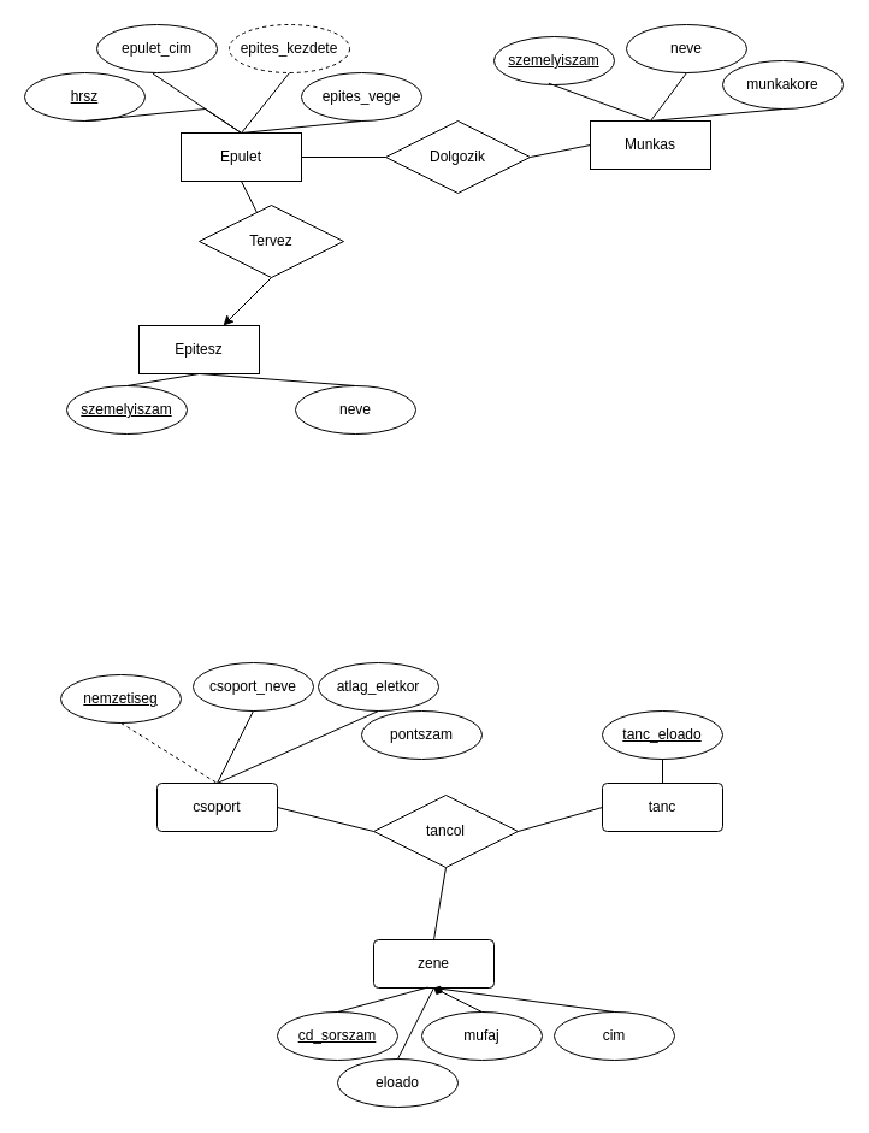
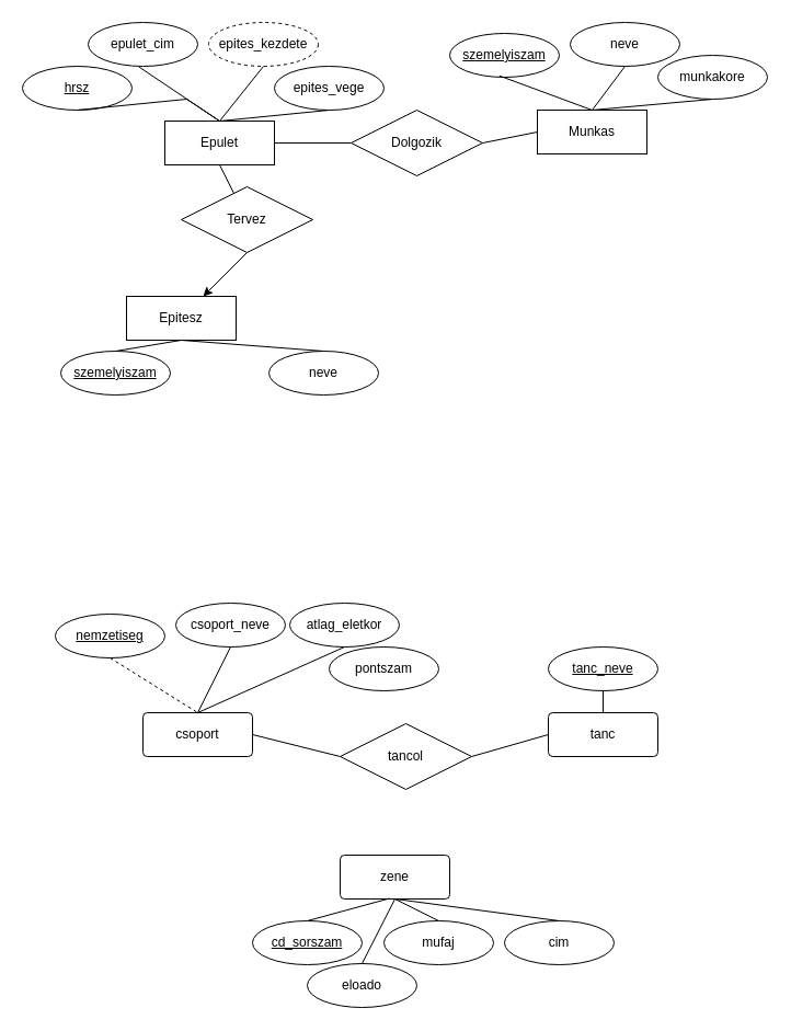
  <mxCell id="0" />
  <mxCell id="1" parent="0" />
  <mxCell id="2" value="Munkas" style="whiteSpace=wrap;html=1;align=center;" vertex="1" parent="1"><mxGeometry x="490" y="100" width="100" height="40" as="geometry" /></mxCell>
  <mxCell id="3" value="Epitesz" style="whiteSpace=wrap;html=1;align=center;" vertex="1" parent="1"><mxGeometry x="115" y="270" width="100" height="40" as="geometry" /></mxCell>
  <mxCell id="4" value="Epulet" style="whiteSpace=wrap;html=1;align=center;" vertex="1" parent="1"><mxGeometry x="150" y="110" width="100" height="40" as="geometry" /></mxCell>
  <mxCell id="5" value="hrsz" style="ellipse;whiteSpace=wrap;html=1;align=center;fontStyle=4;" vertex="1" parent="1"><mxGeometry x="20" y="60" width="100" height="40" as="geometry" /></mxCell>
  <mxCell id="6" value="epulet_cim" style="ellipse;whiteSpace=wrap;html=1;align=center;" vertex="1" parent="1"><mxGeometry x="80" y="20" width="100" height="40" as="geometry" /></mxCell>
  <mxCell id="7" value="" style="endArrow=none;html=1;rounded=0;exitX=0.5;exitY=1;exitDx=0;exitDy=0;entryX=0.5;entryY=0;entryDx=0;entryDy=0;" edge="1" parent="1" source="5" target="4"><mxGeometry relative="1" as="geometry"><mxPoint x="340" y="120" as="sourcePoint" /><mxPoint x="500" y="120" as="targetPoint" /><Array as="points"><mxPoint x="170" y="90" /></Array></mxGeometry></mxCell>
  <mxCell id="8" value="" style="endArrow=none;html=1;rounded=0;exitX=0.5;exitY=0;exitDx=0;exitDy=0;entryX=0.466;entryY=1.018;entryDx=0;entryDy=0;entryPerimeter=0;" edge="1" parent="1" source="4" target="6"><mxGeometry relative="1" as="geometry"><mxPoint x="340" y="120" as="sourcePoint" /><mxPoint x="500" y="120" as="targetPoint" /></mxGeometry></mxCell>
  <mxCell id="9" value="epites_kezdete" style="ellipse;whiteSpace=wrap;html=1;align=center;dashed=1;" vertex="1" parent="1"><mxGeometry x="190" y="20" width="100" height="40" as="geometry" /></mxCell>
  <mxCell id="10" value="epites_vege" style="ellipse;whiteSpace=wrap;html=1;align=center;" vertex="1" parent="1"><mxGeometry x="250" y="60" width="100" height="40" as="geometry" /></mxCell>
  <mxCell id="11" value="" style="endArrow=none;html=1;rounded=0;exitX=0.5;exitY=0;exitDx=0;exitDy=0;entryX=0.5;entryY=1;entryDx=0;entryDy=0;" edge="1" parent="1" source="4" target="9"><mxGeometry relative="1" as="geometry"><mxPoint x="270" y="120" as="sourcePoint" /><mxPoint x="430" y="120" as="targetPoint" /></mxGeometry></mxCell>
  <mxCell id="12" value="" style="endArrow=none;html=1;rounded=0;entryX=0.5;entryY=1;entryDx=0;entryDy=0;" edge="1" parent="1" target="10"><mxGeometry relative="1" as="geometry"><mxPoint x="200" y="110" as="sourcePoint" /><mxPoint x="250" y="70" as="targetPoint" /></mxGeometry></mxCell>
  <mxCell id="13" value="szemelyiszam" style="ellipse;whiteSpace=wrap;html=1;align=center;fontStyle=4;" vertex="1" parent="1"><mxGeometry x="410" y="30" width="100" height="40" as="geometry" /></mxCell>
  <mxCell id="14" value="" style="endArrow=none;html=1;rounded=0;exitX=0.454;exitY=0.968;exitDx=0;exitDy=0;exitPerimeter=0;entryX=0.5;entryY=0;entryDx=0;entryDy=0;" edge="1" parent="1" source="13" target="2"><mxGeometry relative="1" as="geometry"><mxPoint x="300" y="120" as="sourcePoint" /><mxPoint x="460" y="120" as="targetPoint" /></mxGeometry></mxCell>
  <mxCell id="15" value="neve" style="ellipse;whiteSpace=wrap;html=1;align=center;" vertex="1" parent="1"><mxGeometry x="520" y="20" width="100" height="40" as="geometry" /></mxCell>
  <mxCell id="16" value="munkakore" style="ellipse;whiteSpace=wrap;html=1;align=center;" vertex="1" parent="1"><mxGeometry x="600" y="50" width="100" height="40" as="geometry" /></mxCell>
  <mxCell id="17" value="" style="endArrow=none;html=1;rounded=0;exitX=0.5;exitY=1;exitDx=0;exitDy=0;entryX=0.5;entryY=0;entryDx=0;entryDy=0;" edge="1" parent="1" source="15" target="2"><mxGeometry relative="1" as="geometry"><mxPoint x="300" y="120" as="sourcePoint" /><mxPoint x="460" y="120" as="targetPoint" /></mxGeometry></mxCell>
  <mxCell id="18" value="" style="endArrow=none;html=1;rounded=0;exitX=0.5;exitY=1;exitDx=0;exitDy=0;" edge="1" parent="1" source="16"><mxGeometry relative="1" as="geometry"><mxPoint x="580" y="70" as="sourcePoint" /><mxPoint x="540" y="100" as="targetPoint" /></mxGeometry></mxCell>
  <mxCell id="19" value="szemelyiszam" style="ellipse;whiteSpace=wrap;html=1;align=center;fontStyle=4;" vertex="1" parent="1"><mxGeometry x="55" y="320" width="100" height="40" as="geometry" /></mxCell>
  <mxCell id="20" value="" style="endArrow=none;html=1;rounded=0;exitX=0.5;exitY=1;exitDx=0;exitDy=0;entryX=0.5;entryY=0;entryDx=0;entryDy=0;" edge="1" parent="1" source="3" target="19"><mxGeometry relative="1" as="geometry"><mxPoint x="300.4" y="118.72" as="sourcePoint" /><mxPoint x="385" y="150" as="targetPoint" /></mxGeometry></mxCell>
  <mxCell id="21" value="neve" style="ellipse;whiteSpace=wrap;html=1;align=center;" vertex="1" parent="1"><mxGeometry x="245" y="320" width="100" height="40" as="geometry" /></mxCell>
  <mxCell id="22" value="" style="endArrow=none;html=1;rounded=0;exitX=0.5;exitY=1;exitDx=0;exitDy=0;entryX=0.5;entryY=0;entryDx=0;entryDy=0;" edge="1" parent="1" source="3" target="21"><mxGeometry relative="1" as="geometry"><mxPoint x="135" y="160" as="sourcePoint" /><mxPoint x="295" y="160" as="targetPoint" /></mxGeometry></mxCell>
  <mxCell id="23" value="Dolgozik" style="shape=rhombus;perimeter=rhombusPerimeter;whiteSpace=wrap;html=1;align=center;" vertex="1" parent="1"><mxGeometry x="320" y="100" width="120" height="60" as="geometry" /></mxCell>
  <mxCell id="24" value="" style="endArrow=none;html=1;rounded=0;exitX=1;exitY=0.5;exitDx=0;exitDy=0;" edge="1" parent="1" source="4" target="23"><mxGeometry relative="1" as="geometry"><mxPoint x="300" y="40" as="sourcePoint" /><mxPoint x="460" y="40" as="targetPoint" /></mxGeometry></mxCell>
  <mxCell id="25" value="" style="endArrow=none;html=1;rounded=0;entryX=0;entryY=0.5;entryDx=0;entryDy=0;exitX=1;exitY=0.5;exitDx=0;exitDy=0;" edge="1" parent="1" source="23" target="2"><mxGeometry relative="1" as="geometry"><mxPoint x="290" y="40" as="sourcePoint" /><mxPoint x="450" y="40" as="targetPoint" /></mxGeometry></mxCell>
  <mxCell id="26" value="Tervez" style="shape=rhombus;perimeter=rhombusPerimeter;whiteSpace=wrap;html=1;align=center;" vertex="1" parent="1"><mxGeometry x="165" y="170" width="120" height="60" as="geometry" /></mxCell>
  <mxCell id="27" value="" style="endArrow=none;html=1;rounded=0;exitX=0.5;exitY=1;exitDx=0;exitDy=0;" edge="1" parent="1" source="4" target="26"><mxGeometry relative="1" as="geometry"><mxPoint x="220" y="160" as="sourcePoint" /><mxPoint x="380" y="160" as="targetPoint" /></mxGeometry></mxCell>
  <mxCell id="28" value="" style="endArrow=classic;html=1;rounded=0;exitX=0.5;exitY=1;exitDx=0;exitDy=0;" edge="1" parent="1" source="26" target="3"><mxGeometry width="50" height="50" relative="1" as="geometry"><mxPoint x="280" y="190" as="sourcePoint" /><mxPoint x="330" y="140" as="targetPoint" /></mxGeometry></mxCell>
  <mxCell id="29" value="csoport" style="rounded=1;arcSize=10;whiteSpace=wrap;html=1;align=center;" vertex="1" parent="1"><mxGeometry x="130" y="650" width="100" height="40" as="geometry" /></mxCell>
  <mxCell id="30" value="nemzetiseg" style="ellipse;whiteSpace=wrap;html=1;align=center;fontStyle=4;" vertex="1" parent="1"><mxGeometry x="50" y="560" width="100" height="40" as="geometry" /></mxCell>
  <mxCell id="31" value="csoport_neve" style="ellipse;whiteSpace=wrap;html=1;align=center;" vertex="1" parent="1"><mxGeometry x="160" y="550" width="100" height="40" as="geometry" /></mxCell>
  <mxCell id="32" value="atlag_eletkor" style="ellipse;whiteSpace=wrap;html=1;align=center;" vertex="1" parent="1"><mxGeometry x="264" y="550" width="100" height="40" as="geometry" /></mxCell>
  <mxCell id="33" value="pontszam" style="ellipse;whiteSpace=wrap;html=1;align=center;" vertex="1" parent="1"><mxGeometry x="300" y="590" width="100" height="40" as="geometry" /></mxCell>
  <mxCell id="34" value="" style="endArrow=none;html=1;rounded=0;exitX=0.5;exitY=1;exitDx=0;exitDy=0;entryX=0.5;entryY=0;entryDx=0;entryDy=0;dashed=1;" edge="1" parent="1" source="30" target="29"><mxGeometry relative="1" as="geometry"><mxPoint x="270" y="620" as="sourcePoint" /><mxPoint x="430" y="620" as="targetPoint" /></mxGeometry></mxCell>
  <mxCell id="35" value="" style="endArrow=none;html=1;rounded=0;exitX=0.5;exitY=1;exitDx=0;exitDy=0;" edge="1" parent="1" source="31"><mxGeometry relative="1" as="geometry"><mxPoint x="110" y="610" as="sourcePoint" /><mxPoint x="180" y="650" as="targetPoint" /></mxGeometry></mxCell>
  <mxCell id="36" value="" style="endArrow=none;html=1;rounded=0;exitX=0.5;exitY=1;exitDx=0;exitDy=0;" edge="1" parent="1" source="32"><mxGeometry relative="1" as="geometry"><mxPoint x="274" y="641.56" as="sourcePoint" /><mxPoint x="180" y="650" as="targetPoint" /></mxGeometry></mxCell>
  <mxCell id="37" value="tanc" style="rounded=1;arcSize=10;whiteSpace=wrap;html=1;align=center;" vertex="1" parent="1"><mxGeometry x="500" y="650" width="100" height="40" as="geometry" /></mxCell>
- <mxCell id="38" value="tanc_eloado" style="ellipse;whiteSpace=wrap;html=1;align=center;fontStyle=4;" vertex="1" parent="1"><mxGeometry x="500" y="590" width="100" height="40" as="geometry" /></mxCell>
+ <mxCell id="38" value="tanc_neve" style="ellipse;whiteSpace=wrap;html=1;align=center;fontStyle=4;" vertex="1" parent="1"><mxGeometry x="500" y="590" width="100" height="40" as="geometry" /></mxCell>
  <mxCell id="39" value="" style="endArrow=none;html=1;rounded=0;exitX=0.5;exitY=1;exitDx=0;exitDy=0;entryX=0.5;entryY=0;entryDx=0;entryDy=0;" edge="1" parent="1" source="38" target="37"><mxGeometry relative="1" as="geometry"><mxPoint x="640" y="620" as="sourcePoint" /><mxPoint x="800" y="620" as="targetPoint" /></mxGeometry></mxCell>
  <mxCell id="40" value="zene" style="rounded=1;arcSize=10;whiteSpace=wrap;html=1;align=center;" vertex="1" parent="1"><mxGeometry x="310" y="780" width="100" height="40" as="geometry" /></mxCell>
  <mxCell id="41" value="cd_sorszam" style="ellipse;whiteSpace=wrap;html=1;align=center;fontStyle=4;" vertex="1" parent="1"><mxGeometry x="230" y="840" width="100" height="40" as="geometry" /></mxCell>
  <mxCell id="42" value="mufaj" style="ellipse;whiteSpace=wrap;html=1;align=center;" vertex="1" parent="1"><mxGeometry x="350" y="840" width="100" height="40" as="geometry" /></mxCell>
- <mxCell id="43" value="" style="endArrow=diamond;html=1;rounded=0;exitX=0.5;exitY=0;exitDx=0;exitDy=0;entryX=0.5;entryY=1;entryDx=0;entryDy=0;" edge="1" parent="1" source="42" target="40"><mxGeometry relative="1" as="geometry"><mxPoint x="450" y="750" as="sourcePoint" /><mxPoint x="360" y="780" as="targetPoint" /></mxGeometry></mxCell>
+ <mxCell id="43" value="" style="endArrow=none;html=1;rounded=0;exitX=0.5;exitY=0;exitDx=0;exitDy=0;entryX=0.5;entryY=1;entryDx=0;entryDy=0;" edge="1" parent="1" source="42" target="40"><mxGeometry relative="1" as="geometry"><mxPoint x="450" y="750" as="sourcePoint" /><mxPoint x="360" y="780" as="targetPoint" /></mxGeometry></mxCell>
  <mxCell id="44" value="cim" style="ellipse;whiteSpace=wrap;html=1;align=center;" vertex="1" parent="1"><mxGeometry x="460" y="840" width="100" height="40" as="geometry" /></mxCell>
  <mxCell id="45" value="eloado" style="ellipse;whiteSpace=wrap;html=1;align=center;" vertex="1" parent="1"><mxGeometry x="280" y="879" width="100" height="40" as="geometry" /></mxCell>
  <mxCell id="46" value="" style="endArrow=none;html=1;rounded=0;exitX=0.449;exitY=0.989;exitDx=0;exitDy=0;exitPerimeter=0;entryX=0.5;entryY=0;entryDx=0;entryDy=0;" edge="1" parent="1" source="40" target="41"><mxGeometry relative="1" as="geometry"><mxPoint x="320" y="720" as="sourcePoint" /><mxPoint x="480" y="720" as="targetPoint" /></mxGeometry></mxCell>
  <mxCell id="47" value="" style="endArrow=none;html=1;rounded=0;exitX=0.5;exitY=1;exitDx=0;exitDy=0;entryX=0.5;entryY=0;entryDx=0;entryDy=0;" edge="1" parent="1" source="40" target="45"><mxGeometry relative="1" as="geometry"><mxPoint x="364.9" y="829.56" as="sourcePoint" /><mxPoint x="290" y="850" as="targetPoint" /></mxGeometry></mxCell>
  <mxCell id="48" value="" style="endArrow=none;html=1;rounded=0;entryX=0.5;entryY=0;entryDx=0;entryDy=0;" edge="1" parent="1" target="44"><mxGeometry relative="1" as="geometry"><mxPoint x="360" y="820" as="sourcePoint" /><mxPoint x="340" y="889" as="targetPoint" /></mxGeometry></mxCell>
  <mxCell id="49" value="tancol" style="shape=rhombus;perimeter=rhombusPerimeter;whiteSpace=wrap;html=1;align=center;" vertex="1" parent="1"><mxGeometry x="310" y="660" width="120" height="60" as="geometry" /></mxCell>
  <mxCell id="50" value="" style="endArrow=none;html=1;rounded=0;exitX=1;exitY=0.5;exitDx=0;exitDy=0;entryX=0;entryY=0.5;entryDx=0;entryDy=0;" edge="1" parent="1" source="29" target="49"><mxGeometry relative="1" as="geometry"><mxPoint x="330" y="670" as="sourcePoint" /><mxPoint x="310" y="670" as="targetPoint" /></mxGeometry></mxCell>
- <mxCell id="51" value="" style="endArrow=none;html=1;rounded=0;exitX=0.5;exitY=1;exitDx=0;exitDy=0;entryX=0.5;entryY=0;entryDx=0;entryDy=0;" edge="1" parent="1" source="49" target="40"><mxGeometry relative="1" as="geometry"><mxPoint x="340" y="730" as="sourcePoint" /><mxPoint x="500" y="730" as="targetPoint" /></mxGeometry></mxCell>
  <mxCell id="52" value="" style="endArrow=none;html=1;rounded=0;exitX=1;exitY=0.5;exitDx=0;exitDy=0;entryX=0;entryY=0.5;entryDx=0;entryDy=0;" edge="1" parent="1" source="49" target="37"><mxGeometry relative="1" as="geometry"><mxPoint x="340" y="730" as="sourcePoint" /><mxPoint x="500" y="730" as="targetPoint" /></mxGeometry></mxCell>
